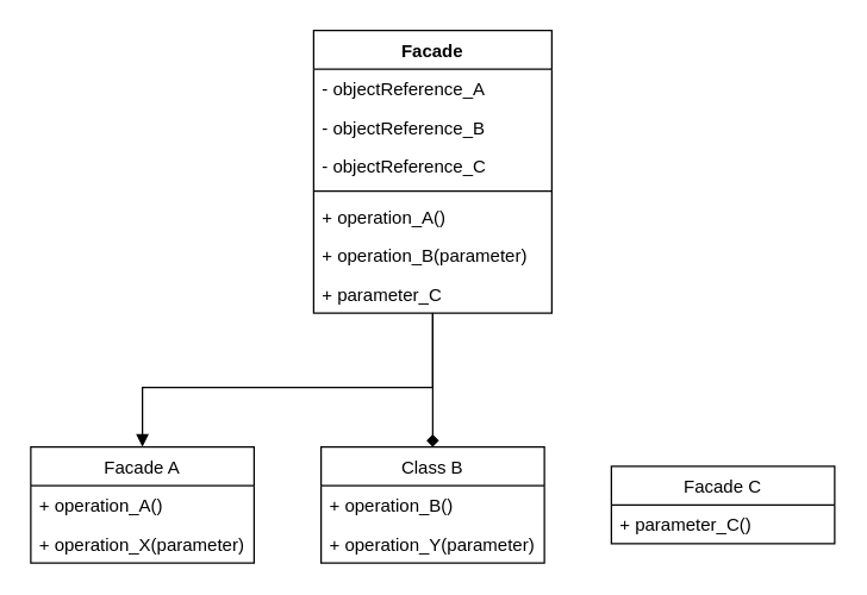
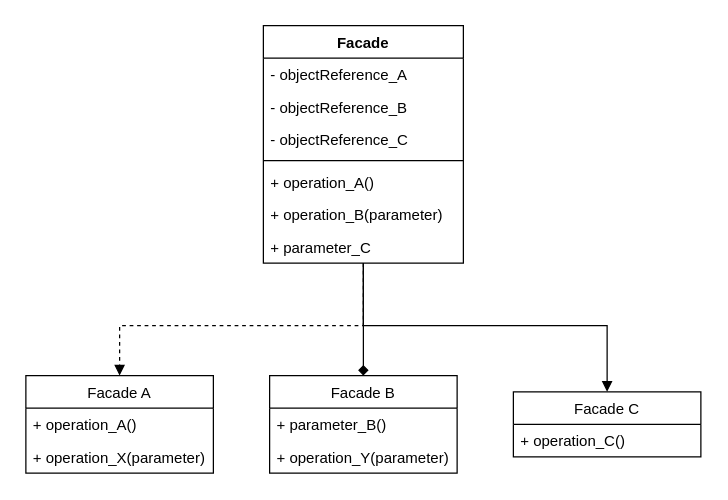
  <mxCell id="0" />
  <mxCell id="1" parent="0" />
  <mxCell id="2" value="Facade" style="swimlane;fontStyle=1;align=center;verticalAlign=top;childLayout=stackLayout;horizontal=1;startSize=26;horizontalStack=0;resizeParent=1;resizeParentMax=0;resizeLast=0;collapsible=1;marginBottom=0;" vertex="1" parent="1"><mxGeometry x="210" y="20" width="160" height="190" as="geometry" /></mxCell>
  <mxCell id="3" value="- objectReference_A" style="text;strokeColor=none;fillColor=none;align=left;verticalAlign=top;spacingLeft=4;spacingRight=4;overflow=hidden;rotatable=0;points=[[0,0.5],[1,0.5]];portConstraint=eastwest;" vertex="1" parent="2"><mxGeometry y="26" width="160" height="26" as="geometry" /></mxCell>
  <mxCell id="4" value="- objectReference_B" style="text;strokeColor=none;fillColor=none;align=left;verticalAlign=top;spacingLeft=4;spacingRight=4;overflow=hidden;rotatable=0;points=[[0,0.5],[1,0.5]];portConstraint=eastwest;" vertex="1" parent="2"><mxGeometry y="52" width="160" height="26" as="geometry" /></mxCell>
  <mxCell id="5" value="- objectReference_C" style="text;strokeColor=none;fillColor=none;align=left;verticalAlign=top;spacingLeft=4;spacingRight=4;overflow=hidden;rotatable=0;points=[[0,0.5],[1,0.5]];portConstraint=eastwest;" vertex="1" parent="2"><mxGeometry y="78" width="160" height="26" as="geometry" /></mxCell>
  <mxCell id="6" value="" style="line;strokeWidth=1;fillColor=none;align=left;verticalAlign=middle;spacingTop=-1;spacingLeft=3;spacingRight=3;rotatable=0;labelPosition=right;points=[];portConstraint=eastwest;" vertex="1" parent="2"><mxGeometry y="104" width="160" height="8" as="geometry" /></mxCell>
  <mxCell id="7" value="+ operation_A()" style="text;strokeColor=none;fillColor=none;align=left;verticalAlign=top;spacingLeft=4;spacingRight=4;overflow=hidden;rotatable=0;points=[[0,0.5],[1,0.5]];portConstraint=eastwest;" vertex="1" parent="2"><mxGeometry y="112" width="160" height="26" as="geometry" /></mxCell>
  <mxCell id="8" value="+ operation_B(parameter)" style="text;strokeColor=none;fillColor=none;align=left;verticalAlign=top;spacingLeft=4;spacingRight=4;overflow=hidden;rotatable=0;points=[[0,0.5],[1,0.5]];portConstraint=eastwest;" vertex="1" parent="2"><mxGeometry y="138" width="160" height="26" as="geometry" /></mxCell>
  <mxCell id="9" value="+ parameter_C" style="text;strokeColor=none;fillColor=none;align=left;verticalAlign=top;spacingLeft=4;spacingRight=4;overflow=hidden;rotatable=0;points=[[0,0.5],[1,0.5]];portConstraint=eastwest;" vertex="1" parent="2"><mxGeometry y="164" width="160" height="26" as="geometry" /></mxCell>
  <mxCell id="10" value="Facade A" style="swimlane;fontStyle=0;childLayout=stackLayout;horizontal=1;startSize=26;fillColor=none;horizontalStack=0;resizeParent=1;resizeParentMax=0;resizeLast=0;collapsible=1;marginBottom=0;" vertex="1" parent="1"><mxGeometry x="20" y="300" width="150" height="78" as="geometry" /></mxCell>
  <mxCell id="11" value="+ operation_A()" style="text;strokeColor=none;fillColor=none;align=left;verticalAlign=top;spacingLeft=4;spacingRight=4;overflow=hidden;rotatable=0;points=[[0,0.5],[1,0.5]];portConstraint=eastwest;" vertex="1" parent="10"><mxGeometry y="26" width="150" height="26" as="geometry" /></mxCell>
  <mxCell id="12" value="+ operation_X(parameter)" style="text;strokeColor=none;fillColor=none;align=left;verticalAlign=top;spacingLeft=4;spacingRight=4;overflow=hidden;rotatable=0;points=[[0,0.5],[1,0.5]];portConstraint=eastwest;" vertex="1" parent="10"><mxGeometry y="52" width="150" height="26" as="geometry" /></mxCell>
  <mxCell id="13" value="Facade C" style="swimlane;fontStyle=0;childLayout=stackLayout;horizontal=1;startSize=26;fillColor=none;horizontalStack=0;resizeParent=1;resizeParentMax=0;resizeLast=0;collapsible=1;marginBottom=0;" vertex="1" parent="1"><mxGeometry x="410" y="313" width="150" height="52" as="geometry" /></mxCell>
- <mxCell id="14" value="+ parameter_C()" style="text;strokeColor=none;fillColor=none;align=left;verticalAlign=top;spacingLeft=4;spacingRight=4;overflow=hidden;rotatable=0;points=[[0,0.5],[1,0.5]];portConstraint=eastwest;" vertex="1" parent="13"><mxGeometry y="26" width="150" height="26" as="geometry" /></mxCell>
- <mxCell id="15" value="Class B" style="swimlane;fontStyle=0;childLayout=stackLayout;horizontal=1;startSize=26;fillColor=none;horizontalStack=0;resizeParent=1;resizeParentMax=0;resizeLast=0;collapsible=1;marginBottom=0;" vertex="1" parent="1"><mxGeometry x="215" y="300" width="150" height="78" as="geometry" /></mxCell>
- <mxCell id="16" value="+ operation_B()" style="text;strokeColor=none;fillColor=none;align=left;verticalAlign=top;spacingLeft=4;spacingRight=4;overflow=hidden;rotatable=0;points=[[0,0.5],[1,0.5]];portConstraint=eastwest;" vertex="1" parent="15"><mxGeometry y="26" width="150" height="26" as="geometry" /></mxCell>
+ <mxCell id="14" value="+ operation_C()" style="text;strokeColor=none;fillColor=none;align=left;verticalAlign=top;spacingLeft=4;spacingRight=4;overflow=hidden;rotatable=0;points=[[0,0.5],[1,0.5]];portConstraint=eastwest;" vertex="1" parent="13"><mxGeometry y="26" width="150" height="26" as="geometry" /></mxCell>
+ <mxCell id="15" value="Facade B" style="swimlane;fontStyle=0;childLayout=stackLayout;horizontal=1;startSize=26;fillColor=none;horizontalStack=0;resizeParent=1;resizeParentMax=0;resizeLast=0;collapsible=1;marginBottom=0;" vertex="1" parent="1"><mxGeometry x="215" y="300" width="150" height="78" as="geometry" /></mxCell>
+ <mxCell id="16" value="+ parameter_B()" style="text;strokeColor=none;fillColor=none;align=left;verticalAlign=top;spacingLeft=4;spacingRight=4;overflow=hidden;rotatable=0;points=[[0,0.5],[1,0.5]];portConstraint=eastwest;" vertex="1" parent="15"><mxGeometry y="26" width="150" height="26" as="geometry" /></mxCell>
  <mxCell id="17" value="+ operation_Y(parameter)" style="text;strokeColor=none;fillColor=none;align=left;verticalAlign=top;spacingLeft=4;spacingRight=4;overflow=hidden;rotatable=0;points=[[0,0.5],[1,0.5]];portConstraint=eastwest;" vertex="1" parent="15"><mxGeometry y="52" width="150" height="26" as="geometry" /></mxCell>
- <mxCell id="18" value="" style="html=1;verticalAlign=bottom;endArrow=block;rounded=0;edgeStyle=orthogonalEdgeStyle;" edge="1" parent="1" source="2" target="10"><mxGeometry width="80" relative="1" as="geometry"><mxPoint x="220" y="290" as="sourcePoint" /><mxPoint x="300" y="290" as="targetPoint" /><Array as="points"><mxPoint x="290" y="260" /><mxPoint x="95" y="260" /></Array></mxGeometry></mxCell>
+ <mxCell id="18" value="" style="html=1;verticalAlign=bottom;endArrow=block;rounded=0;edgeStyle=orthogonalEdgeStyle;dashed=1;" edge="1" parent="1" source="2" target="10"><mxGeometry width="80" relative="1" as="geometry"><mxPoint x="220" y="290" as="sourcePoint" /><mxPoint x="300" y="290" as="targetPoint" /><Array as="points"><mxPoint x="290" y="260" /><mxPoint x="95" y="260" /></Array></mxGeometry></mxCell>
+ <mxCell id="19" value="" style="html=1;verticalAlign=bottom;endArrow=block;rounded=0;edgeStyle=orthogonalEdgeStyle;" edge="1" parent="1" source="2" target="13"><mxGeometry width="80" relative="1" as="geometry"><mxPoint x="300" y="220" as="sourcePoint" /><mxPoint x="105" y="310" as="targetPoint" /><Array as="points"><mxPoint x="290" y="260" /><mxPoint x="485" y="260" /></Array></mxGeometry></mxCell>
  <mxCell id="20" value="" style="html=1;verticalAlign=bottom;endArrow=diamond;rounded=0;edgeStyle=orthogonalEdgeStyle;" edge="1" parent="1" source="2" target="15"><mxGeometry width="80" relative="1" as="geometry"><mxPoint x="310" y="230" as="sourcePoint" /><mxPoint x="115" y="320" as="targetPoint" /><Array as="points"><mxPoint x="290" y="240" /><mxPoint x="290" y="240" /></Array></mxGeometry></mxCell>
